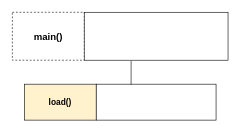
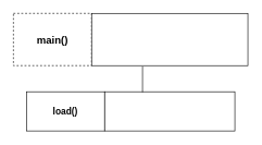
  <mxCell id="0" />
  <mxCell id="1" parent="0" />
  <mxCell id="2" value="&lt;font style=&quot;font-size: 16px;&quot;&gt;&lt;b&gt;main()&lt;/b&gt;&lt;/font&gt;" style="rounded=0;whiteSpace=wrap;html=1;align=center;dashed=1;" parent="1" vertex="1"><mxGeometry x="20" y="20" width="120" height="80" as="geometry" /></mxCell>
  <mxCell id="3" value="" style="rounded=0;whiteSpace=wrap;html=1;align=center;" parent="1" vertex="1"><mxGeometry x="140" y="20" width="240" height="80" as="geometry" /></mxCell>
- <mxCell id="4" value="&lt;b&gt;&lt;font style=&quot;font-size: 14px;&quot;&gt;load()&lt;/font&gt;&lt;/b&gt;" style="rounded=0;whiteSpace=wrap;html=1;fontSize=16;fillColor=#fff2cc;" parent="1" vertex="1"><mxGeometry x="40" y="140" width="120" height="60" as="geometry" /></mxCell>
+ <mxCell id="4" value="&lt;b&gt;&lt;font style=&quot;font-size: 14px;&quot;&gt;load()&lt;/font&gt;&lt;/b&gt;" style="rounded=0;whiteSpace=wrap;html=1;fontSize=16;" parent="1" vertex="1"><mxGeometry x="40" y="140" width="120" height="60" as="geometry" /></mxCell>
  <mxCell id="5" value="" style="rounded=0;whiteSpace=wrap;html=1;fontSize=16;" parent="1" vertex="1"><mxGeometry x="160" y="140" width="200" height="60" as="geometry" /></mxCell>
  <mxCell id="6" value="" style="endArrow=none;html=1;rounded=0;entryX=0.326;entryY=1.016;entryDx=0;entryDy=0;entryPerimeter=0;exitX=0.291;exitY=0.012;exitDx=0;exitDy=0;exitPerimeter=0;" parent="1" source="5" target="3" edge="1"><mxGeometry width="50" height="50" relative="1" as="geometry"><mxPoint x="200" y="200" as="sourcePoint" /><mxPoint x="250" y="150" as="targetPoint" /></mxGeometry></mxCell>
